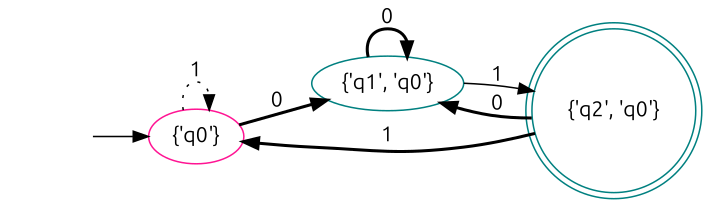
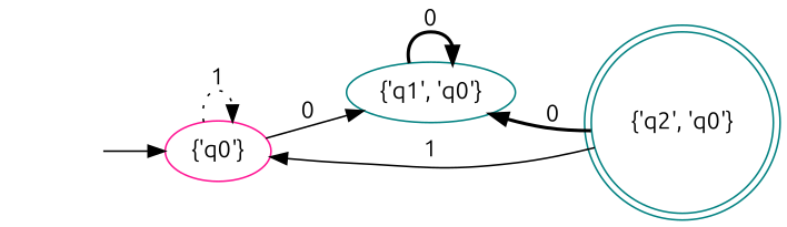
  digraph {
    fontname=Ubuntu
    rankdir=LR
    node [fontname=Ubuntu color=teal]
    edge [fontname=Ubuntu style=solid]
    fake [style=invisible color=""]
    "{'q0'}" [color=deeppink root=true]
    "{'q1', 'q0'}"
    "{'q2', 'q0'}" [shape=doublecircle]
    fake -> "{'q0'}"
    "{'q0'}" -> "{'q0'}" [label=1 style=dotted]
-   "{'q0'}" -> "{'q1', 'q0'}" [label=0 style=bold]
+   "{'q0'}" -> "{'q1', 'q0'}" [label=0]
    "{'q1', 'q0'}" -> "{'q1', 'q0'}" [label=0 style=bold]
-   "{'q1', 'q0'}" -> "{'q2', 'q0'}" [label=1]
-   "{'q2', 'q0'}" -> "{'q0'}" [label=1 style=bold]
+   "{'q2', 'q0'}" -> "{'q0'}" [label=1]
    "{'q2', 'q0'}" -> "{'q1', 'q0'}" [label=0 style=bold]
  }
